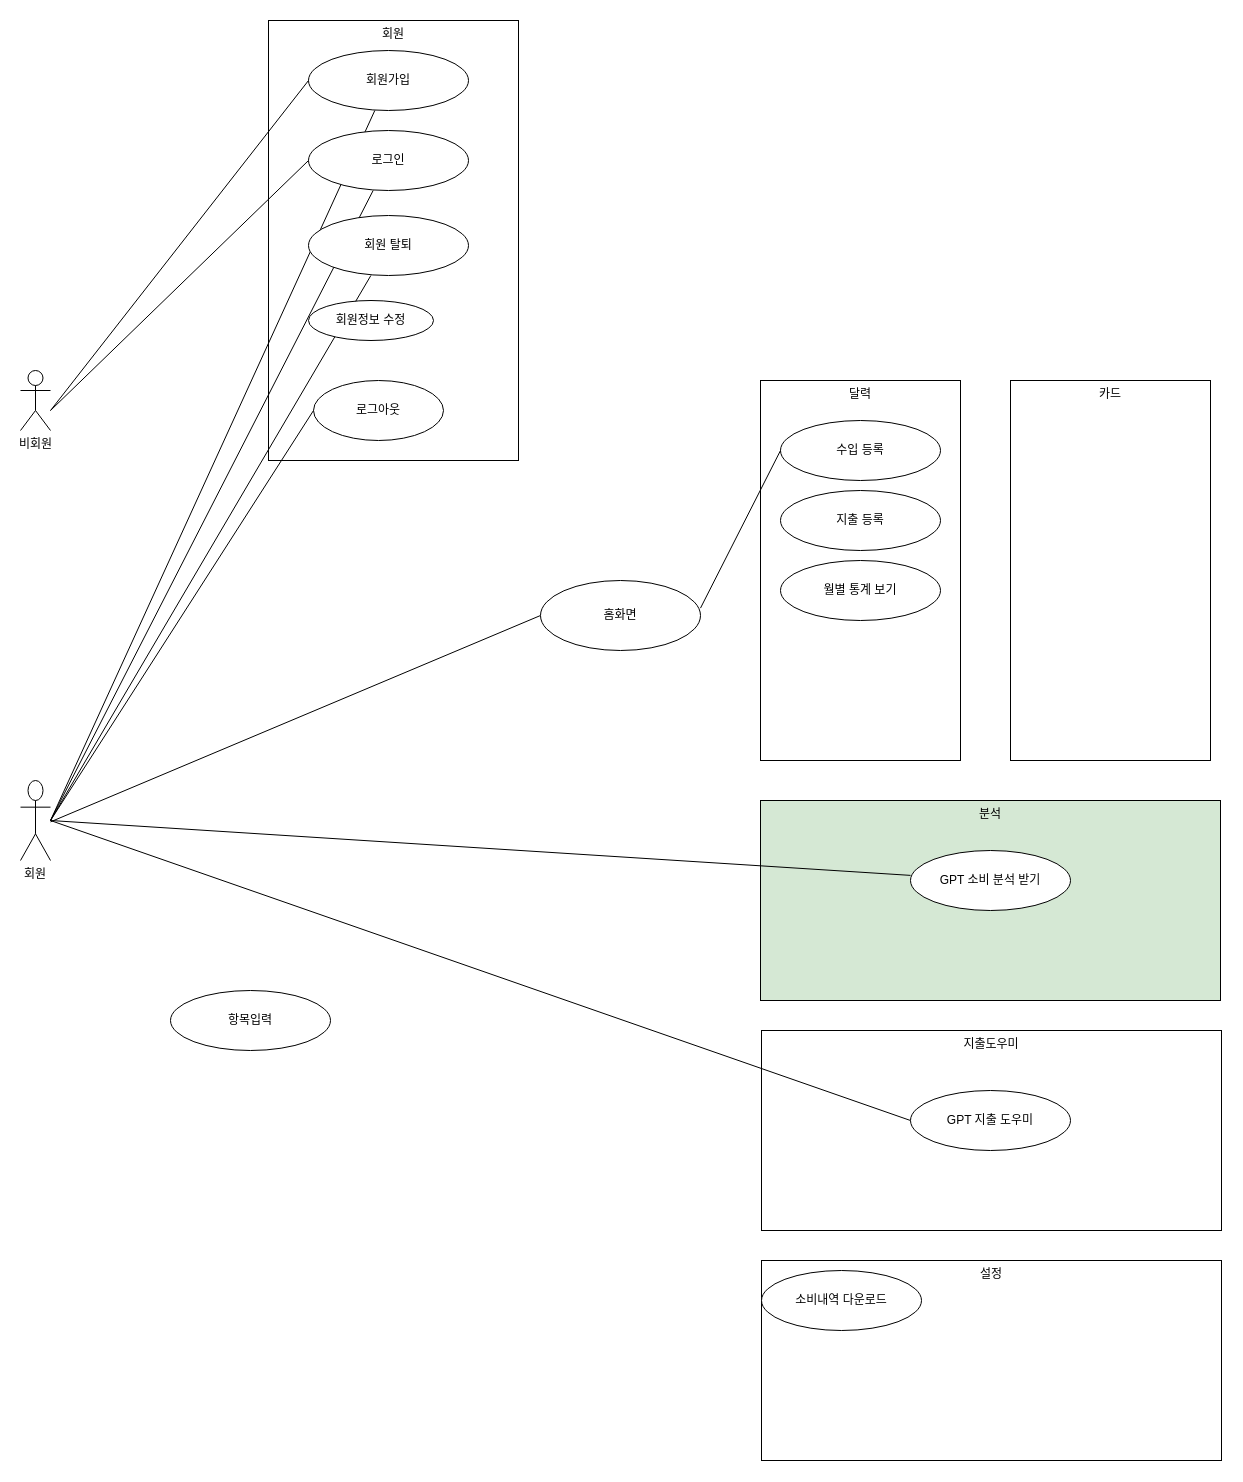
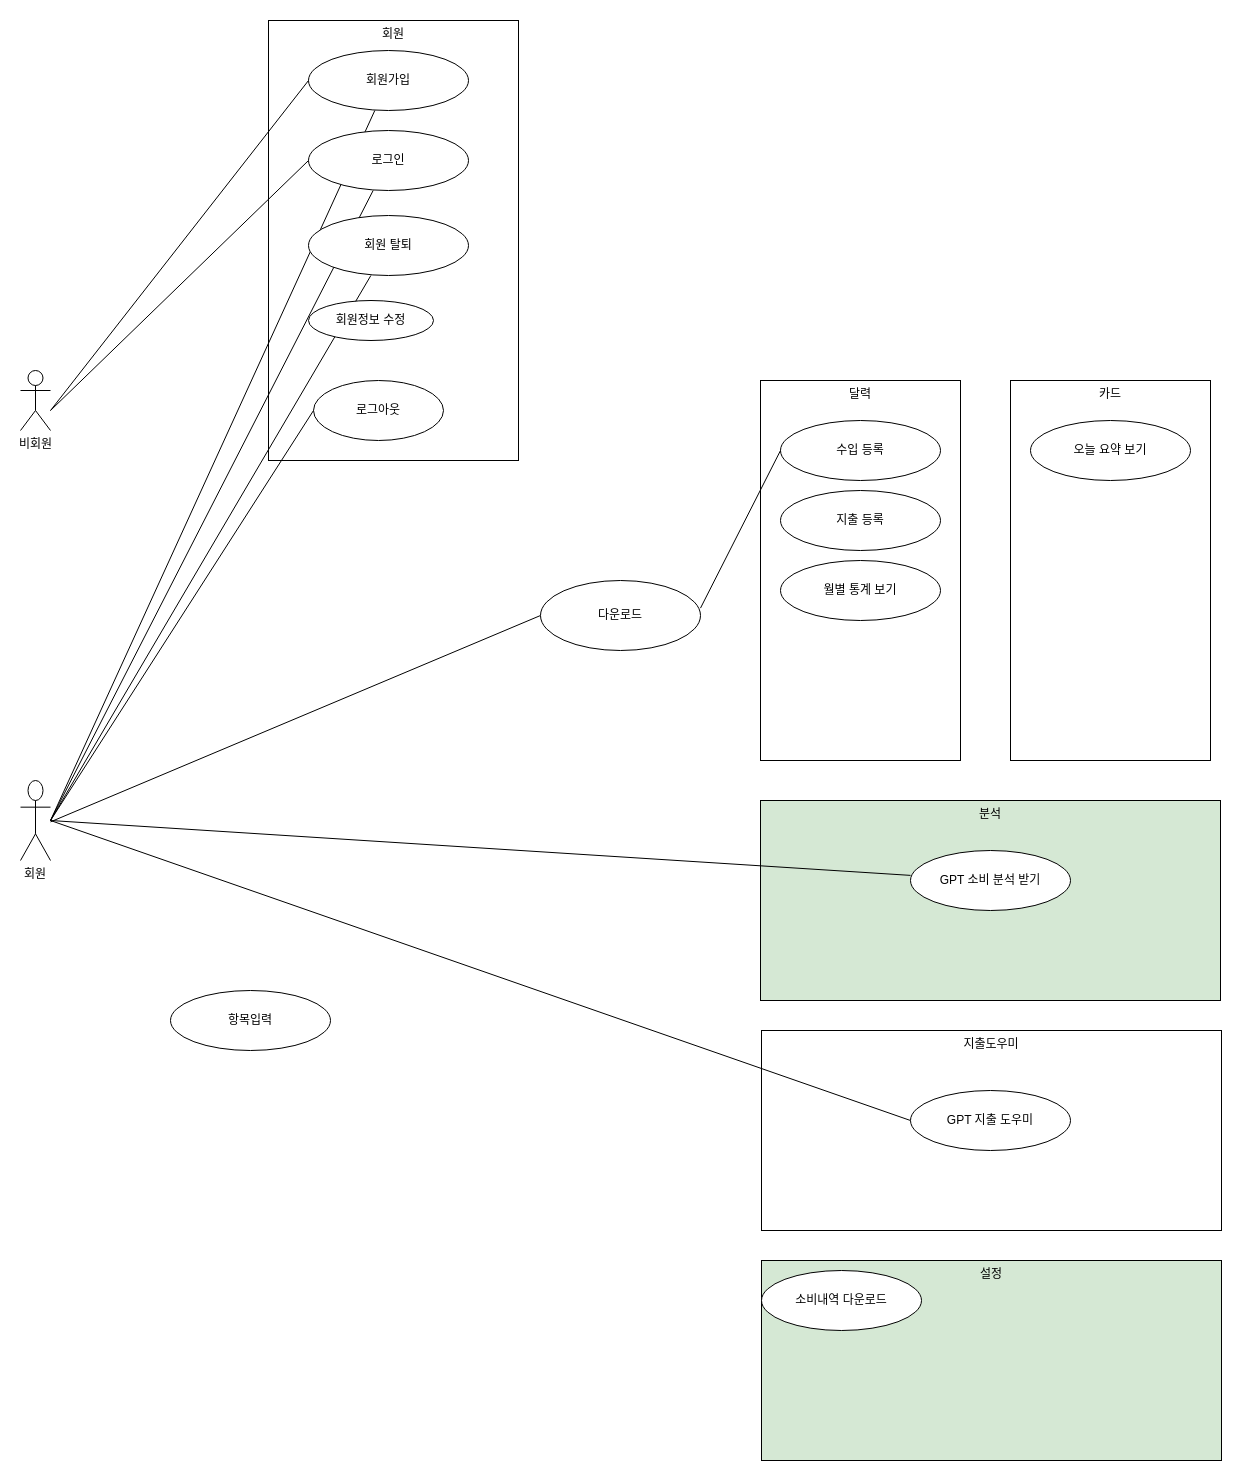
  <mxCell id="0" />
  <mxCell id="1" parent="0" />
- <mxCell id="2" value="설정" style="rounded=0;whiteSpace=wrap;html=1;verticalAlign=top;direction=south;" vertex="1" parent="1"><mxGeometry x="761" y="1260" width="460" height="200" as="geometry" /></mxCell>
+ <mxCell id="2" value="설정" style="rounded=0;whiteSpace=wrap;html=1;verticalAlign=top;direction=south;fillColor=#d5e8d4;" vertex="1" parent="1"><mxGeometry x="761" y="1260" width="460" height="200" as="geometry" /></mxCell>
  <mxCell id="3" value="지출도우미" style="rounded=0;whiteSpace=wrap;html=1;verticalAlign=top;direction=south;" vertex="1" parent="1"><mxGeometry x="761" y="1030" width="460" height="200" as="geometry" /></mxCell>
  <mxCell id="4" value="분석" style="rounded=0;whiteSpace=wrap;html=1;verticalAlign=top;direction=south;fillColor=#d5e8d4;" vertex="1" parent="1"><mxGeometry x="760" y="800" width="460" height="200" as="geometry" /></mxCell>
  <mxCell id="5" value="카드" style="rounded=0;whiteSpace=wrap;html=1;verticalAlign=top;" vertex="1" parent="1"><mxGeometry x="1010" y="380" width="200" height="380" as="geometry" /></mxCell>
  <mxCell id="6" value="회원" style="rounded=0;whiteSpace=wrap;html=1;verticalAlign=top;" vertex="1" parent="1"><mxGeometry x="268" y="20" width="250" height="440" as="geometry" /></mxCell>
  <mxCell id="7" value="달력" style="rounded=0;whiteSpace=wrap;html=1;verticalAlign=top;" vertex="1" parent="1"><mxGeometry x="760" y="380" width="200" height="380" as="geometry" /></mxCell>
  <mxCell id="8" value="회원" style="shape=umlActor;verticalLabelPosition=bottom;verticalAlign=top;" vertex="1" parent="1"><mxGeometry x="20" y="780" width="30" height="80" as="geometry" /></mxCell>
  <mxCell id="9" value="회원가입" style="shape=ellipse;whiteSpace=wrap;html=1;" vertex="1" parent="1"><mxGeometry x="308" y="50" width="160" height="60" as="geometry" /></mxCell>
  <mxCell id="10" value="" style="endArrow=none;html=1;" edge="1" parent="1" target="9"><mxGeometry relative="1" as="geometry"><mxPoint x="50" y="820" as="sourcePoint" /></mxGeometry></mxCell>
  <mxCell id="11" value="로그인" style="shape=ellipse;whiteSpace=wrap;html=1;" vertex="1" parent="1"><mxGeometry x="308" y="130" width="160" height="60" as="geometry" /></mxCell>
  <mxCell id="12" value="" style="endArrow=none;html=1;" edge="1" parent="1" target="11"><mxGeometry relative="1" as="geometry"><mxPoint x="50" y="820" as="sourcePoint" /></mxGeometry></mxCell>
  <mxCell id="13" value="수입 등록" style="shape=ellipse;whiteSpace=wrap;html=1;" vertex="1" parent="1"><mxGeometry x="780" y="420" width="160" height="60" as="geometry" /></mxCell>
  <mxCell id="14" value="지출 등록" style="shape=ellipse;whiteSpace=wrap;html=1;" vertex="1" parent="1"><mxGeometry x="780" y="490" width="160" height="60" as="geometry" /></mxCell>
  <mxCell id="15" value="" style="endArrow=none;html=1;entryX=0;entryY=0.5;entryDx=0;entryDy=0;" edge="1" parent="1" target="23"><mxGeometry relative="1" as="geometry"><mxPoint x="50" y="821.36" as="sourcePoint" /><mxPoint x="780" y="560.002" as="targetPoint" /></mxGeometry></mxCell>
+ <mxCell id="16" value="오늘 요약 보기" style="shape=ellipse;whiteSpace=wrap;html=1;" vertex="1" parent="1"><mxGeometry x="1030" y="420" width="160" height="60" as="geometry" /></mxCell>
  <mxCell id="17" value="월별 통계 보기" style="shape=ellipse;whiteSpace=wrap;html=1;" vertex="1" parent="1"><mxGeometry x="780" y="560" width="160" height="60" as="geometry" /></mxCell>
  <mxCell id="18" value="소비내역 다운로드" style="shape=ellipse;whiteSpace=wrap;html=1;" vertex="1" parent="1"><mxGeometry x="761" y="1270" width="160" height="60" as="geometry" /></mxCell>
  <mxCell id="19" value="GPT 소비 분석 받기" style="shape=ellipse;whiteSpace=wrap;html=1;" vertex="1" parent="1"><mxGeometry x="910" y="850" width="160" height="60" as="geometry" /></mxCell>
  <mxCell id="20" value="" style="endArrow=none;html=1;" edge="1" parent="1" target="19"><mxGeometry relative="1" as="geometry"><mxPoint x="50" y="820" as="sourcePoint" /></mxGeometry></mxCell>
  <mxCell id="21" value="회원 탈퇴" style="shape=ellipse;whiteSpace=wrap;html=1;" vertex="1" parent="1"><mxGeometry x="308" y="215" width="160" height="60" as="geometry" /></mxCell>
  <mxCell id="22" value="" style="endArrow=none;html=1;" edge="1" parent="1" target="21"><mxGeometry relative="1" as="geometry"><mxPoint x="50" y="820" as="sourcePoint" /></mxGeometry></mxCell>
- <mxCell id="23" value="홈화면" style="ellipse;whiteSpace=wrap;html=1;" vertex="1" parent="1"><mxGeometry x="540" y="580" width="160" height="70" as="geometry" /></mxCell>
+ <mxCell id="23" value="다운로드" style="ellipse;whiteSpace=wrap;html=1;" vertex="1" parent="1"><mxGeometry x="540" y="580" width="160" height="70" as="geometry" /></mxCell>
  <mxCell id="24" value="회원정보 수정" style="shape=ellipse;whiteSpace=wrap;html=1;" vertex="1" parent="1"><mxGeometry x="308" y="300" width="125" height="40" as="geometry" /></mxCell>
  <mxCell id="25" value="비회원&lt;div&gt;&lt;br&gt;&lt;/div&gt;" style="shape=umlActor;verticalLabelPosition=bottom;verticalAlign=top;html=1;" vertex="1" parent="1"><mxGeometry x="20" y="370" width="30" height="60" as="geometry" /></mxCell>
  <mxCell id="26" value="" style="endArrow=none;html=1;rounded=0;entryX=0;entryY=0.5;entryDx=0;entryDy=0;" edge="1" parent="1" target="9"><mxGeometry width="50" height="50" relative="1" as="geometry"><mxPoint x="50" y="410" as="sourcePoint" /><mxPoint x="150" y="350" as="targetPoint" /></mxGeometry></mxCell>
  <mxCell id="27" value="로그아웃" style="shape=ellipse;whiteSpace=wrap;html=1;" vertex="1" parent="1"><mxGeometry x="313" y="380" width="130" height="60" as="geometry" /></mxCell>
  <mxCell id="28" value="" style="endArrow=none;html=1;rounded=0;entryX=0;entryY=0.5;entryDx=0;entryDy=0;" edge="1" parent="1" target="11"><mxGeometry width="50" height="50" relative="1" as="geometry"><mxPoint x="50" y="410" as="sourcePoint" /><mxPoint x="230" y="390" as="targetPoint" /></mxGeometry></mxCell>
  <mxCell id="29" value="" style="endArrow=none;html=1;entryX=0;entryY=0.5;entryDx=0;entryDy=0;" edge="1" parent="1" target="27"><mxGeometry relative="1" as="geometry"><mxPoint x="50" y="820" as="sourcePoint" /><mxPoint x="399" y="690" as="targetPoint" /></mxGeometry></mxCell>
  <mxCell id="30" value="항목입력" style="shape=ellipse;whiteSpace=wrap;html=1;" vertex="1" parent="1"><mxGeometry x="170" y="990" width="160" height="60" as="geometry" /></mxCell>
  <mxCell id="31" value="" style="endArrow=none;html=1;entryX=0;entryY=0.5;entryDx=0;entryDy=0;" edge="1" parent="1" target="13"><mxGeometry relative="1" as="geometry"><mxPoint x="700" y="607.596" as="sourcePoint" /><mxPoint x="1190" y="410" as="targetPoint" /></mxGeometry></mxCell>
  <mxCell id="32" value="" style="endArrow=none;html=1;entryX=0;entryY=0.5;entryDx=0;entryDy=0;" edge="1" parent="1" target="33"><mxGeometry relative="1" as="geometry"><mxPoint x="50" y="820" as="sourcePoint" /><mxPoint x="1100" y="1145" as="targetPoint" /></mxGeometry></mxCell>
  <mxCell id="33" value="GPT 지출 도우미" style="shape=ellipse;whiteSpace=wrap;html=1;" vertex="1" parent="1"><mxGeometry x="910" y="1090" width="160" height="60" as="geometry" /></mxCell>
